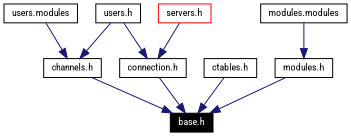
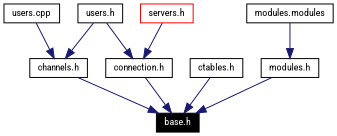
  digraph {
    fontname="Roboto Condensed"
    node [color=black fontname="Roboto Condensed" fontsize=10 shape=box]
    edge [color=midnightblue fontname="Roboto Condensed" fontsize=10 style=solid]
    n1 [fontcolor=white height=0.2 label="base.h" style=filled width=0.4]
    n2 [height=0.2 label="channels.h" width=0.4]
-   n3 [height=0.2 label="users.modules" width=0.4]
+   n3 [height=0.2 label="users.cpp" width=0.4]
    n4 [height=0.2 label="users.h" width=0.4]
    n5 [height=0.2 label="connection.h" width=0.4]
    n6 [color=red height=0.2 label="servers.h" width=0.4]
    n7 [height=0.2 label="ctables.h" width=0.4]
    n8 [height=0.2 label="modules.h" width=0.4]
    n9 [height=0.2 label="modules.modules" width=0.4]
    n2 -> n1
    n3 -> n2
    n4 -> n2
    n4 -> n5
    n5 -> n1
    n6 -> n5
    n7 -> n1
    n8 -> n1
    n9 -> n8
  }
